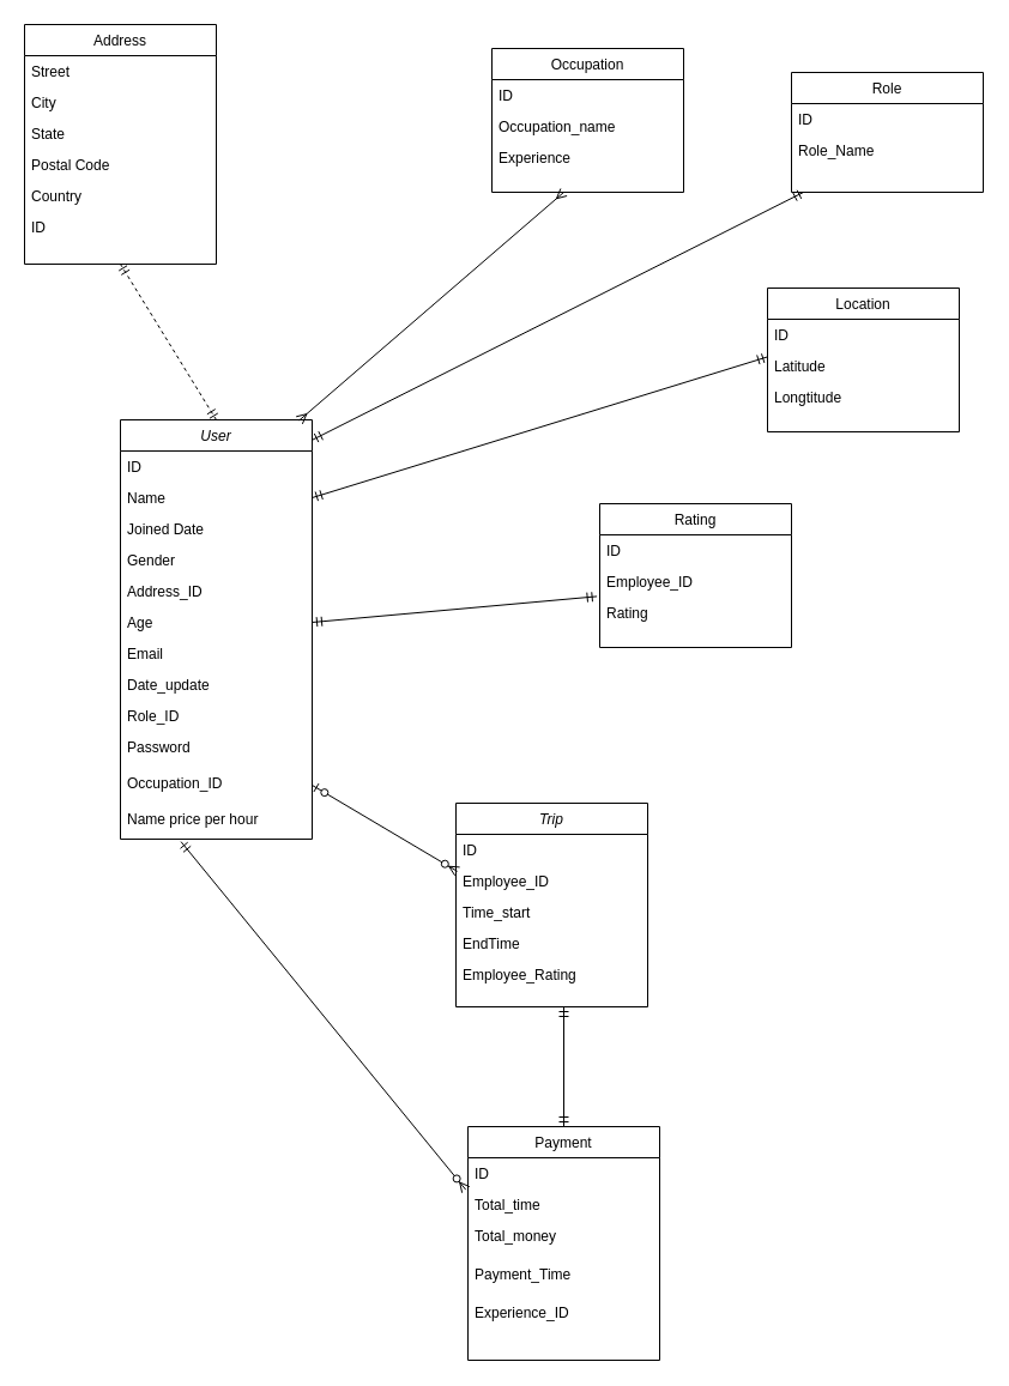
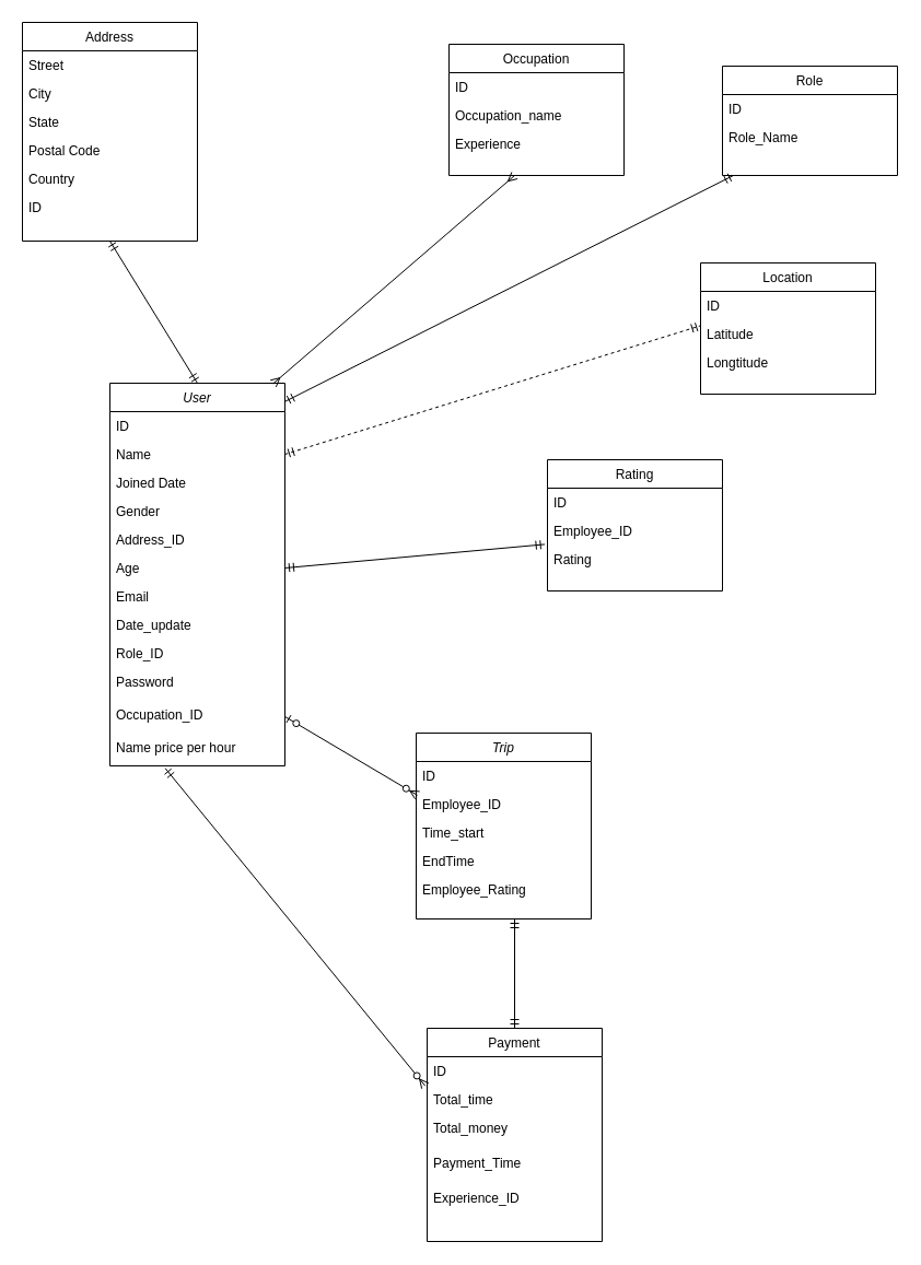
  <mxCell id="0" />
  <mxCell id="1" parent="0" />
  <mxCell id="2" value="User" style="swimlane;fontStyle=2;align=center;verticalAlign=top;childLayout=stackLayout;horizontal=1;startSize=26;horizontalStack=0;resizeParent=1;resizeLast=0;collapsible=1;marginBottom=0;rounded=0;shadow=0;strokeWidth=1;" parent="1" vertex="1"><mxGeometry x="100" y="350" width="160" height="350" as="geometry"><mxRectangle x="230" y="140" width="160" height="26" as="alternateBounds" /></mxGeometry></mxCell>
  <mxCell id="3" value="ID " style="text;align=left;verticalAlign=top;spacingLeft=4;spacingRight=4;overflow=hidden;rotatable=0;points=[[0,0.5],[1,0.5]];portConstraint=eastwest;" parent="2" vertex="1"><mxGeometry y="26" width="160" height="26" as="geometry" /></mxCell>
  <mxCell id="4" value="Name" style="text;align=left;verticalAlign=top;spacingLeft=4;spacingRight=4;overflow=hidden;rotatable=0;points=[[0,0.5],[1,0.5]];portConstraint=eastwest;rounded=0;shadow=0;html=0;" parent="2" vertex="1"><mxGeometry y="52" width="160" height="26" as="geometry" /></mxCell>
  <mxCell id="5" value="Joined Date" style="text;align=left;verticalAlign=top;spacingLeft=4;spacingRight=4;overflow=hidden;rotatable=0;points=[[0,0.5],[1,0.5]];portConstraint=eastwest;rounded=0;shadow=0;html=0;" parent="2" vertex="1"><mxGeometry y="78" width="160" height="26" as="geometry" /></mxCell>
  <mxCell id="6" value="Gender" style="text;align=left;verticalAlign=top;spacingLeft=4;spacingRight=4;overflow=hidden;rotatable=0;points=[[0,0.5],[1,0.5]];portConstraint=eastwest;rounded=0;shadow=0;html=0;" parent="2" vertex="1"><mxGeometry y="104" width="160" height="26" as="geometry" /></mxCell>
  <mxCell id="7" value="Address_ID" style="text;align=left;verticalAlign=top;spacingLeft=4;spacingRight=4;overflow=hidden;rotatable=0;points=[[0,0.5],[1,0.5]];portConstraint=eastwest;rounded=0;shadow=0;html=0;" parent="2" vertex="1"><mxGeometry y="130" width="160" height="26" as="geometry" /></mxCell>
  <mxCell id="8" value="Age" style="text;align=left;verticalAlign=top;spacingLeft=4;spacingRight=4;overflow=hidden;rotatable=0;points=[[0,0.5],[1,0.5]];portConstraint=eastwest;rounded=0;shadow=0;html=0;" parent="2" vertex="1"><mxGeometry y="156" width="160" height="26" as="geometry" /></mxCell>
  <mxCell id="9" value="Email&#10;" style="text;align=left;verticalAlign=top;spacingLeft=4;spacingRight=4;overflow=hidden;rotatable=0;points=[[0,0.5],[1,0.5]];portConstraint=eastwest;rounded=0;shadow=0;html=0;" parent="2" vertex="1"><mxGeometry y="182" width="160" height="26" as="geometry" /></mxCell>
  <mxCell id="10" value="Date_update" style="text;align=left;verticalAlign=top;spacingLeft=4;spacingRight=4;overflow=hidden;rotatable=0;points=[[0,0.5],[1,0.5]];portConstraint=eastwest;rounded=0;shadow=0;html=0;" parent="2" vertex="1"><mxGeometry y="208" width="160" height="26" as="geometry" /></mxCell>
  <mxCell id="11" value="Role_ID" style="text;align=left;verticalAlign=top;spacingLeft=4;spacingRight=4;overflow=hidden;rotatable=0;points=[[0,0.5],[1,0.5]];portConstraint=eastwest;rounded=0;shadow=0;html=0;" parent="2" vertex="1"><mxGeometry y="234" width="160" height="26" as="geometry" /></mxCell>
  <mxCell id="12" value="Password" style="text;align=left;verticalAlign=top;spacingLeft=4;spacingRight=4;overflow=hidden;rotatable=0;points=[[0,0.5],[1,0.5]];portConstraint=eastwest;rounded=0;shadow=0;html=0;" parent="2" vertex="1"><mxGeometry y="260" width="160" height="30" as="geometry" /></mxCell>
  <mxCell id="13" value="Occupation_ID" style="text;align=left;verticalAlign=top;spacingLeft=4;spacingRight=4;overflow=hidden;rotatable=0;points=[[0,0.5],[1,0.5]];portConstraint=eastwest;rounded=0;shadow=0;html=0;" parent="2" vertex="1"><mxGeometry y="290" width="160" height="30" as="geometry" /></mxCell>
  <mxCell id="14" value="Name price per hour" style="text;align=left;verticalAlign=top;spacingLeft=4;spacingRight=4;overflow=hidden;rotatable=0;points=[[0,0.5],[1,0.5]];portConstraint=eastwest;rounded=0;shadow=0;html=0;" vertex="1" parent="2"><mxGeometry y="320" width="160" height="30" as="geometry" /></mxCell>
  <mxCell id="15" value="Occupation" style="swimlane;fontStyle=0;align=center;verticalAlign=top;childLayout=stackLayout;horizontal=1;startSize=26;horizontalStack=0;resizeParent=1;resizeLast=0;collapsible=1;marginBottom=0;rounded=0;shadow=0;strokeWidth=1;" parent="1" vertex="1"><mxGeometry x="410" y="40" width="160" height="120" as="geometry"><mxRectangle x="130" y="380" width="160" height="26" as="alternateBounds" /></mxGeometry></mxCell>
  <mxCell id="16" value="ID" style="text;align=left;verticalAlign=top;spacingLeft=4;spacingRight=4;overflow=hidden;rotatable=0;points=[[0,0.5],[1,0.5]];portConstraint=eastwest;" parent="15" vertex="1"><mxGeometry y="26" width="160" height="26" as="geometry" /></mxCell>
  <mxCell id="17" value="Occupation_name" style="text;align=left;verticalAlign=top;spacingLeft=4;spacingRight=4;overflow=hidden;rotatable=0;points=[[0,0.5],[1,0.5]];portConstraint=eastwest;" parent="15" vertex="1"><mxGeometry y="52" width="160" height="26" as="geometry" /></mxCell>
  <mxCell id="18" value="Experience" style="text;align=left;verticalAlign=top;spacingLeft=4;spacingRight=4;overflow=hidden;rotatable=0;points=[[0,0.5],[1,0.5]];portConstraint=eastwest;" parent="15" vertex="1"><mxGeometry y="78" width="160" height="26" as="geometry" /></mxCell>
  <mxCell id="19" value="Role" style="swimlane;fontStyle=0;align=center;verticalAlign=top;childLayout=stackLayout;horizontal=1;startSize=26;horizontalStack=0;resizeParent=1;resizeLast=0;collapsible=1;marginBottom=0;rounded=0;shadow=0;strokeWidth=1;" parent="1" vertex="1"><mxGeometry x="660" y="60" width="160" height="100" as="geometry"><mxRectangle x="130" y="380" width="160" height="26" as="alternateBounds" /></mxGeometry></mxCell>
  <mxCell id="20" value="ID" style="text;align=left;verticalAlign=top;spacingLeft=4;spacingRight=4;overflow=hidden;rotatable=0;points=[[0,0.5],[1,0.5]];portConstraint=eastwest;" parent="19" vertex="1"><mxGeometry y="26" width="160" height="26" as="geometry" /></mxCell>
  <mxCell id="21" value="Role_Name" style="text;align=left;verticalAlign=top;spacingLeft=4;spacingRight=4;overflow=hidden;rotatable=0;points=[[0,0.5],[1,0.5]];portConstraint=eastwest;" parent="19" vertex="1"><mxGeometry y="52" width="160" height="26" as="geometry" /></mxCell>
  <mxCell id="22" value="Location" style="swimlane;fontStyle=0;align=center;verticalAlign=top;childLayout=stackLayout;horizontal=1;startSize=26;horizontalStack=0;resizeParent=1;resizeLast=0;collapsible=1;marginBottom=0;rounded=0;shadow=0;strokeWidth=1;" vertex="1" parent="1"><mxGeometry x="640" y="240" width="160" height="120" as="geometry"><mxRectangle x="130" y="380" width="160" height="26" as="alternateBounds" /></mxGeometry></mxCell>
  <mxCell id="23" value="ID" style="text;align=left;verticalAlign=top;spacingLeft=4;spacingRight=4;overflow=hidden;rotatable=0;points=[[0,0.5],[1,0.5]];portConstraint=eastwest;" vertex="1" parent="22"><mxGeometry y="26" width="160" height="26" as="geometry" /></mxCell>
  <mxCell id="24" value="Latitude" style="text;align=left;verticalAlign=top;spacingLeft=4;spacingRight=4;overflow=hidden;rotatable=0;points=[[0,0.5],[1,0.5]];portConstraint=eastwest;" vertex="1" parent="22"><mxGeometry y="52" width="160" height="26" as="geometry" /></mxCell>
  <mxCell id="25" value="Longtitude" style="text;align=left;verticalAlign=top;spacingLeft=4;spacingRight=4;overflow=hidden;rotatable=0;points=[[0,0.5],[1,0.5]];portConstraint=eastwest;" vertex="1" parent="22"><mxGeometry y="78" width="160" height="26" as="geometry" /></mxCell>
  <mxCell id="26" value="" style="fontSize=12;html=1;endArrow=ERmandOne;startArrow=ERmandOne;exitX=0.426;exitY=-0.002;exitDx=0;exitDy=0;exitPerimeter=0;strokeColor=none;" edge="1" parent="1" source="2"><mxGeometry width="100" height="100" relative="1" as="geometry"><mxPoint x="170" y="300" as="sourcePoint" /><mxPoint x="200" y="230" as="targetPoint" /></mxGeometry></mxCell>
- <mxCell id="27" value="" style="fontSize=12;html=1;endArrow=ERmandOne;startArrow=ERmandOne;entryX=0.5;entryY=1;entryDx=0;entryDy=0;exitX=0.5;exitY=0;exitDx=0;exitDy=0;dashed=1;" edge="1" parent="1" source="2" target="28"><mxGeometry width="100" height="100" relative="1" as="geometry"><mxPoint x="390" y="370" as="sourcePoint" /><mxPoint x="490" y="270" as="targetPoint" /></mxGeometry></mxCell>
+ <mxCell id="27" value="" style="fontSize=12;html=1;endArrow=ERmandOne;startArrow=ERmandOne;entryX=0.5;entryY=1;entryDx=0;entryDy=0;exitX=0.5;exitY=0;exitDx=0;exitDy=0;" edge="1" parent="1" source="2" target="28"><mxGeometry width="100" height="100" relative="1" as="geometry"><mxPoint x="390" y="370" as="sourcePoint" /><mxPoint x="490" y="270" as="targetPoint" /></mxGeometry></mxCell>
  <mxCell id="28" value="Address" style="swimlane;fontStyle=0;align=center;verticalAlign=top;childLayout=stackLayout;horizontal=1;startSize=26;horizontalStack=0;resizeParent=1;resizeLast=0;collapsible=1;marginBottom=0;rounded=0;shadow=0;strokeWidth=1;" parent="1" vertex="1"><mxGeometry x="20" y="20" width="160" height="200" as="geometry"><mxRectangle x="550" y="140" width="160" height="26" as="alternateBounds" /></mxGeometry></mxCell>
  <mxCell id="29" value="Street" style="text;align=left;verticalAlign=top;spacingLeft=4;spacingRight=4;overflow=hidden;rotatable=0;points=[[0,0.5],[1,0.5]];portConstraint=eastwest;" parent="28" vertex="1"><mxGeometry y="26" width="160" height="26" as="geometry" /></mxCell>
  <mxCell id="30" value="City" style="text;align=left;verticalAlign=top;spacingLeft=4;spacingRight=4;overflow=hidden;rotatable=0;points=[[0,0.5],[1,0.5]];portConstraint=eastwest;rounded=0;shadow=0;html=0;" parent="28" vertex="1"><mxGeometry y="52" width="160" height="26" as="geometry" /></mxCell>
  <mxCell id="31" value="State" style="text;align=left;verticalAlign=top;spacingLeft=4;spacingRight=4;overflow=hidden;rotatable=0;points=[[0,0.5],[1,0.5]];portConstraint=eastwest;rounded=0;shadow=0;html=0;" parent="28" vertex="1"><mxGeometry y="78" width="160" height="26" as="geometry" /></mxCell>
  <mxCell id="32" value="Postal Code" style="text;align=left;verticalAlign=top;spacingLeft=4;spacingRight=4;overflow=hidden;rotatable=0;points=[[0,0.5],[1,0.5]];portConstraint=eastwest;rounded=0;shadow=0;html=0;" parent="28" vertex="1"><mxGeometry y="104" width="160" height="26" as="geometry" /></mxCell>
  <mxCell id="33" value="Country" style="text;align=left;verticalAlign=top;spacingLeft=4;spacingRight=4;overflow=hidden;rotatable=0;points=[[0,0.5],[1,0.5]];portConstraint=eastwest;rounded=0;shadow=0;html=0;" parent="28" vertex="1"><mxGeometry y="130" width="160" height="26" as="geometry" /></mxCell>
  <mxCell id="34" value="ID" style="text;align=left;verticalAlign=top;spacingLeft=4;spacingRight=4;overflow=hidden;rotatable=0;points=[[0,0.5],[1,0.5]];portConstraint=eastwest;rounded=0;shadow=0;html=0;" parent="28" vertex="1"><mxGeometry y="156" width="160" height="26" as="geometry" /></mxCell>
  <mxCell id="35" value="" style="fontSize=12;html=1;endArrow=ERmany;startArrow=ERmany;exitX=0.933;exitY=0.001;exitDx=0;exitDy=0;exitPerimeter=0;" edge="1" parent="1" source="2"><mxGeometry width="100" height="100" relative="1" as="geometry"><mxPoint x="390" y="360" as="sourcePoint" /><mxPoint x="470" y="160" as="targetPoint" /></mxGeometry></mxCell>
  <mxCell id="36" value="" style="fontSize=12;html=1;endArrow=ERmandOne;startArrow=ERmandOne;exitX=1;exitY=0.048;exitDx=0;exitDy=0;exitPerimeter=0;" edge="1" parent="1" source="2"><mxGeometry width="100" height="100" relative="1" as="geometry"><mxPoint x="390" y="360" as="sourcePoint" /><mxPoint x="670" y="160" as="targetPoint" /></mxGeometry></mxCell>
- <mxCell id="37" value="" style="fontSize=12;html=1;endArrow=ERmandOne;startArrow=ERmandOne;entryX=0;entryY=0.208;entryDx=0;entryDy=0;entryPerimeter=0;exitX=1;exitY=0.5;exitDx=0;exitDy=0;" edge="1" parent="1" source="4" target="24"><mxGeometry width="100" height="100" relative="1" as="geometry"><mxPoint x="390" y="360" as="sourcePoint" /><mxPoint x="490" y="260" as="targetPoint" /></mxGeometry></mxCell>
+ <mxCell id="37" value="" style="fontSize=12;html=1;endArrow=ERmandOne;startArrow=ERmandOne;entryX=0;entryY=0.208;entryDx=0;entryDy=0;entryPerimeter=0;exitX=1;exitY=0.5;exitDx=0;exitDy=0;dashed=1;" edge="1" parent="1" source="4" target="24"><mxGeometry width="100" height="100" relative="1" as="geometry"><mxPoint x="390" y="360" as="sourcePoint" /><mxPoint x="490" y="260" as="targetPoint" /></mxGeometry></mxCell>
  <mxCell id="38" value="Rating" style="swimlane;fontStyle=0;align=center;verticalAlign=top;childLayout=stackLayout;horizontal=1;startSize=26;horizontalStack=0;resizeParent=1;resizeLast=0;collapsible=1;marginBottom=0;rounded=0;shadow=0;strokeWidth=1;" vertex="1" parent="1"><mxGeometry x="500" y="420" width="160" height="120" as="geometry"><mxRectangle x="130" y="380" width="160" height="26" as="alternateBounds" /></mxGeometry></mxCell>
  <mxCell id="39" value="ID" style="text;align=left;verticalAlign=top;spacingLeft=4;spacingRight=4;overflow=hidden;rotatable=0;points=[[0,0.5],[1,0.5]];portConstraint=eastwest;" vertex="1" parent="38"><mxGeometry y="26" width="160" height="26" as="geometry" /></mxCell>
  <mxCell id="40" value="Employee_ID" style="text;align=left;verticalAlign=top;spacingLeft=4;spacingRight=4;overflow=hidden;rotatable=0;points=[[0,0.5],[1,0.5]];portConstraint=eastwest;" vertex="1" parent="38"><mxGeometry y="52" width="160" height="26" as="geometry" /></mxCell>
  <mxCell id="41" value="Rating" style="text;align=left;verticalAlign=top;spacingLeft=4;spacingRight=4;overflow=hidden;rotatable=0;points=[[0,0.5],[1,0.5]];portConstraint=eastwest;" vertex="1" parent="38"><mxGeometry y="78" width="160" height="26" as="geometry" /></mxCell>
  <mxCell id="42" value="" style="fontSize=12;html=1;endArrow=ERmandOne;startArrow=ERmandOne;entryX=-0.015;entryY=-0.023;entryDx=0;entryDy=0;entryPerimeter=0;exitX=1;exitY=0.5;exitDx=0;exitDy=0;" edge="1" parent="1" source="8" target="41"><mxGeometry width="100" height="100" relative="1" as="geometry"><mxPoint x="380" y="650" as="sourcePoint" /><mxPoint x="480" y="550" as="targetPoint" /></mxGeometry></mxCell>
  <mxCell id="43" value="Trip" style="swimlane;fontStyle=2;align=center;verticalAlign=top;childLayout=stackLayout;horizontal=1;startSize=26;horizontalStack=0;resizeParent=1;resizeLast=0;collapsible=1;marginBottom=0;rounded=0;shadow=0;strokeWidth=1;" parent="1" vertex="1"><mxGeometry x="380" y="670" width="160" height="170" as="geometry"><mxRectangle x="230" y="140" width="160" height="26" as="alternateBounds" /></mxGeometry></mxCell>
  <mxCell id="44" value="ID&#10;" style="text;align=left;verticalAlign=top;spacingLeft=4;spacingRight=4;overflow=hidden;rotatable=0;points=[[0,0.5],[1,0.5]];portConstraint=eastwest;" parent="43" vertex="1"><mxGeometry y="26" width="160" height="26" as="geometry" /></mxCell>
  <mxCell id="45" value="Employee_ID" style="text;align=left;verticalAlign=top;spacingLeft=4;spacingRight=4;overflow=hidden;rotatable=0;points=[[0,0.5],[1,0.5]];portConstraint=eastwest;rounded=0;shadow=0;html=0;" parent="43" vertex="1"><mxGeometry y="52" width="160" height="26" as="geometry" /></mxCell>
  <mxCell id="46" value="Time_start" style="text;align=left;verticalAlign=top;spacingLeft=4;spacingRight=4;overflow=hidden;rotatable=0;points=[[0,0.5],[1,0.5]];portConstraint=eastwest;rounded=0;shadow=0;html=0;" vertex="1" parent="43"><mxGeometry y="78" width="160" height="26" as="geometry" /></mxCell>
  <mxCell id="47" value="EndTime" style="text;align=left;verticalAlign=top;spacingLeft=4;spacingRight=4;overflow=hidden;rotatable=0;points=[[0,0.5],[1,0.5]];portConstraint=eastwest;rounded=0;shadow=0;html=0;" vertex="1" parent="43"><mxGeometry y="104" width="160" height="26" as="geometry" /></mxCell>
  <mxCell id="48" value="Employee_Rating" style="text;align=left;verticalAlign=top;spacingLeft=4;spacingRight=4;overflow=hidden;rotatable=0;points=[[0,0.5],[1,0.5]];portConstraint=eastwest;rounded=0;shadow=0;html=0;" vertex="1" parent="43"><mxGeometry y="130" width="160" height="26" as="geometry" /></mxCell>
  <mxCell id="49" value="" style="fontSize=12;html=1;endArrow=ERmandOne;startArrow=ERmandOne;" edge="1" parent="1" source="51"><mxGeometry width="100" height="100" relative="1" as="geometry"><mxPoint x="420" y="950" as="sourcePoint" /><mxPoint x="470" y="840" as="targetPoint" /></mxGeometry></mxCell>
  <mxCell id="50" value="" style="fontSize=12;html=1;endArrow=ERzeroToMany;startArrow=ERzeroToOne;exitX=1;exitY=0.5;exitDx=0;exitDy=0;entryX=0.007;entryY=0.186;entryDx=0;entryDy=0;entryPerimeter=0;" edge="1" parent="1" source="13" target="45"><mxGeometry width="100" height="100" relative="1" as="geometry"><mxPoint x="420" y="800" as="sourcePoint" /><mxPoint x="520" y="700" as="targetPoint" /></mxGeometry></mxCell>
  <mxCell id="51" value="Payment" style="swimlane;fontStyle=0;align=center;verticalAlign=top;childLayout=stackLayout;horizontal=1;startSize=26;horizontalStack=0;resizeParent=1;resizeLast=0;collapsible=1;marginBottom=0;rounded=0;shadow=0;strokeWidth=1;" vertex="1" parent="1"><mxGeometry x="390" y="940" width="160" height="195" as="geometry"><mxRectangle x="130" y="380" width="160" height="26" as="alternateBounds" /></mxGeometry></mxCell>
  <mxCell id="52" value="ID" style="text;align=left;verticalAlign=top;spacingLeft=4;spacingRight=4;overflow=hidden;rotatable=0;points=[[0,0.5],[1,0.5]];portConstraint=eastwest;" vertex="1" parent="51"><mxGeometry y="26" width="160" height="26" as="geometry" /></mxCell>
  <mxCell id="53" value="Total_time" style="text;align=left;verticalAlign=top;spacingLeft=4;spacingRight=4;overflow=hidden;rotatable=0;points=[[0,0.5],[1,0.5]];portConstraint=eastwest;" vertex="1" parent="51"><mxGeometry y="52" width="160" height="26" as="geometry" /></mxCell>
  <mxCell id="54" value="Total_money&#10;" style="text;align=left;verticalAlign=top;spacingLeft=4;spacingRight=4;overflow=hidden;rotatable=0;points=[[0,0.5],[1,0.5]];portConstraint=eastwest;" vertex="1" parent="51"><mxGeometry y="78" width="160" height="32" as="geometry" /></mxCell>
  <mxCell id="55" value="Payment_Time" style="text;align=left;verticalAlign=top;spacingLeft=4;spacingRight=4;overflow=hidden;rotatable=0;points=[[0,0.5],[1,0.5]];portConstraint=eastwest;" vertex="1" parent="51"><mxGeometry y="110" width="160" height="32" as="geometry" /></mxCell>
  <mxCell id="56" value="Experience_ID" style="text;align=left;verticalAlign=top;spacingLeft=4;spacingRight=4;overflow=hidden;rotatable=0;points=[[0,0.5],[1,0.5]];portConstraint=eastwest;" vertex="1" parent="51"><mxGeometry y="142" width="160" height="32" as="geometry" /></mxCell>
  <mxCell id="57" value="" style="fontSize=12;html=1;endArrow=ERzeroToMany;startArrow=ERmandOne;entryX=-0.011;entryY=1.027;entryDx=0;entryDy=0;entryPerimeter=0;exitX=0.316;exitY=1.071;exitDx=0;exitDy=0;exitPerimeter=0;" edge="1" parent="1" source="14" target="52"><mxGeometry width="100" height="100" relative="1" as="geometry"><mxPoint x="110" y="780" as="sourcePoint" /><mxPoint x="500" y="850" as="targetPoint" /></mxGeometry></mxCell>
